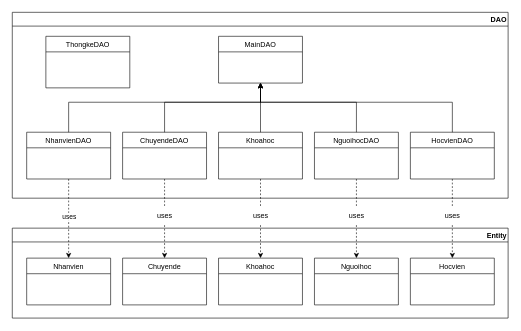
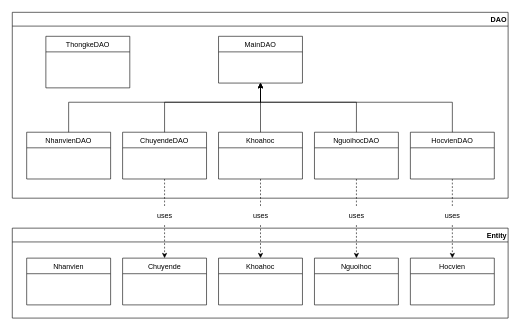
  <mxCell id="0" />
  <mxCell id="1" parent="0" />
  <mxCell id="2" value="DAO" style="swimlane;align=right;" parent="1" vertex="1"><mxGeometry y="20" width="827" height="310" as="geometry" x="20" /></mxCell>
  <mxCell id="3" value="ThongkeDAO" style="swimlane;fontStyle=0;childLayout=stackLayout;horizontal=1;startSize=26;fillColor=none;horizontalStack=0;resizeParent=1;resizeParentMax=0;resizeLast=0;collapsible=1;marginBottom=0;" parent="2" vertex="1"><mxGeometry x="56" y="40" width="140" height="86" as="geometry" /></mxCell>
  <mxCell id="4" style="text;html=1;align=center;verticalAlign=middle;resizable=0;points=[];autosize=1;strokeColor=none;fillColor=none;" parent="3" vertex="1"><mxGeometry y="26" width="140" height="20" as="geometry" /></mxCell>
  <mxCell id="5" style="text;html=1;align=center;verticalAlign=middle;resizable=0;points=[];autosize=1;strokeColor=none;fillColor=none;" parent="3" vertex="1"><mxGeometry y="46" width="140" height="20" as="geometry" /></mxCell>
  <mxCell id="6" style="text;html=1;align=center;verticalAlign=middle;resizable=0;points=[];autosize=1;strokeColor=none;fillColor=none;shadow=1;" parent="3" vertex="1"><mxGeometry y="66" width="140" height="20" as="geometry" /></mxCell>
  <mxCell id="7" value="MainDAO" style="swimlane;fontStyle=0;childLayout=stackLayout;horizontal=1;startSize=26;fillColor=none;horizontalStack=0;resizeParent=1;resizeParentMax=0;resizeLast=0;collapsible=1;marginBottom=0;" parent="2" vertex="1"><mxGeometry x="344" y="40" width="140" height="78" as="geometry" /></mxCell>
  <mxCell id="8" style="text;strokeColor=none;fillColor=none;align=left;verticalAlign=top;spacingLeft=4;spacingRight=4;overflow=hidden;rotatable=0;points=[[0,0.5],[1,0.5]];portConstraint=eastwest;" parent="7" vertex="1"><mxGeometry y="26" width="140" height="26" as="geometry" /></mxCell>
  <mxCell id="9" style="text;strokeColor=none;fillColor=none;align=left;verticalAlign=top;spacingLeft=4;spacingRight=4;overflow=hidden;rotatable=0;points=[[0,0.5],[1,0.5]];portConstraint=eastwest;" parent="7" vertex="1"><mxGeometry y="52" width="140" height="26" as="geometry" /></mxCell>
  <mxCell id="10" value="Khoahoc" style="swimlane;fontStyle=0;childLayout=stackLayout;horizontal=1;startSize=26;fillColor=none;horizontalStack=0;resizeParent=1;resizeParentMax=0;resizeLast=0;collapsible=1;marginBottom=0;" parent="2" vertex="1"><mxGeometry x="344" y="200" width="140" height="78" as="geometry" /></mxCell>
  <mxCell id="11" style="text;strokeColor=none;fillColor=none;align=left;verticalAlign=top;spacingLeft=4;spacingRight=4;overflow=hidden;rotatable=0;points=[[0,0.5],[1,0.5]];portConstraint=eastwest;" parent="10" vertex="1"><mxGeometry y="26" width="140" height="26" as="geometry" /></mxCell>
  <mxCell id="12" style="text;strokeColor=none;fillColor=none;align=left;verticalAlign=top;spacingLeft=4;spacingRight=4;overflow=hidden;rotatable=0;points=[[0,0.5],[1,0.5]];portConstraint=eastwest;" parent="10" vertex="1"><mxGeometry y="52" width="140" height="26" as="geometry" /></mxCell>
  <mxCell id="13" style="edgeStyle=orthogonalEdgeStyle;rounded=0;orthogonalLoop=1;jettySize=auto;html=1;" parent="2" source="14" target="9" edge="1"><mxGeometry relative="1" as="geometry"><Array as="points"><mxPoint x="574" y="150" /><mxPoint x="414" y="150" /></Array></mxGeometry></mxCell>
  <mxCell id="14" value="NguoihocDAO" style="swimlane;fontStyle=0;childLayout=stackLayout;horizontal=1;startSize=26;fillColor=none;horizontalStack=0;resizeParent=1;resizeParentMax=0;resizeLast=0;collapsible=1;marginBottom=0;" parent="2" vertex="1"><mxGeometry x="504" y="200" width="140" height="78" as="geometry" /></mxCell>
  <mxCell id="15" style="text;strokeColor=none;fillColor=none;align=left;verticalAlign=top;spacingLeft=4;spacingRight=4;overflow=hidden;rotatable=0;points=[[0,0.5],[1,0.5]];portConstraint=eastwest;" parent="14" vertex="1"><mxGeometry y="26" width="140" height="26" as="geometry" /></mxCell>
  <mxCell id="16" style="text;strokeColor=none;fillColor=none;align=left;verticalAlign=top;spacingLeft=4;spacingRight=4;overflow=hidden;rotatable=0;points=[[0,0.5],[1,0.5]];portConstraint=eastwest;" parent="14" vertex="1"><mxGeometry y="52" width="140" height="26" as="geometry" /></mxCell>
  <mxCell id="17" style="edgeStyle=orthogonalEdgeStyle;rounded=0;orthogonalLoop=1;jettySize=auto;html=1;" parent="2" source="18" target="9" edge="1"><mxGeometry relative="1" as="geometry"><Array as="points"><mxPoint x="94" y="150" /><mxPoint x="414" y="150" /></Array></mxGeometry></mxCell>
  <mxCell id="18" value="NhanvienDAO" style="swimlane;fontStyle=0;childLayout=stackLayout;horizontal=1;startSize=26;fillColor=none;horizontalStack=0;resizeParent=1;resizeParentMax=0;resizeLast=0;collapsible=1;marginBottom=0;" parent="2" vertex="1"><mxGeometry x="24" y="200" width="140" height="78" as="geometry" /></mxCell>
  <mxCell id="19" style="text;strokeColor=none;fillColor=none;align=left;verticalAlign=top;spacingLeft=4;spacingRight=4;overflow=hidden;rotatable=0;points=[[0,0.5],[1,0.5]];portConstraint=eastwest;" parent="18" vertex="1"><mxGeometry y="26" width="140" height="26" as="geometry" /></mxCell>
  <mxCell id="20" style="text;strokeColor=none;fillColor=none;align=left;verticalAlign=top;spacingLeft=4;spacingRight=4;overflow=hidden;rotatable=0;points=[[0,0.5],[1,0.5]];portConstraint=eastwest;" parent="18" vertex="1"><mxGeometry y="52" width="140" height="26" as="geometry" /></mxCell>
  <mxCell id="21" value="ChuyendeDAO" style="swimlane;fontStyle=0;childLayout=stackLayout;horizontal=1;startSize=26;fillColor=none;horizontalStack=0;resizeParent=1;resizeParentMax=0;resizeLast=0;collapsible=1;marginBottom=0;" parent="2" vertex="1"><mxGeometry x="184" y="200" width="140" height="78" as="geometry" /></mxCell>
  <mxCell id="22" style="text;strokeColor=none;fillColor=none;align=left;verticalAlign=top;spacingLeft=4;spacingRight=4;overflow=hidden;rotatable=0;points=[[0,0.5],[1,0.5]];portConstraint=eastwest;" parent="21" vertex="1"><mxGeometry y="26" width="140" height="26" as="geometry" /></mxCell>
  <mxCell id="23" style="text;strokeColor=none;fillColor=none;align=left;verticalAlign=top;spacingLeft=4;spacingRight=4;overflow=hidden;rotatable=0;points=[[0,0.5],[1,0.5]];portConstraint=eastwest;" parent="21" vertex="1"><mxGeometry y="52" width="140" height="26" as="geometry" /></mxCell>
  <mxCell id="24" style="edgeStyle=orthogonalEdgeStyle;rounded=0;orthogonalLoop=1;jettySize=auto;html=1;" parent="2" source="25" target="9" edge="1"><mxGeometry relative="1" as="geometry"><Array as="points"><mxPoint x="734" y="150" /><mxPoint x="414" y="150" /></Array></mxGeometry></mxCell>
  <mxCell id="25" value="HocvienDAO" style="swimlane;fontStyle=0;childLayout=stackLayout;horizontal=1;startSize=26;fillColor=none;horizontalStack=0;resizeParent=1;resizeParentMax=0;resizeLast=0;collapsible=1;marginBottom=0;" parent="2" vertex="1"><mxGeometry x="664" y="200" width="140" height="78" as="geometry" /></mxCell>
  <mxCell id="26" style="text;strokeColor=none;fillColor=none;align=left;verticalAlign=top;spacingLeft=4;spacingRight=4;overflow=hidden;rotatable=0;points=[[0,0.5],[1,0.5]];portConstraint=eastwest;" parent="25" vertex="1"><mxGeometry y="26" width="140" height="26" as="geometry" /></mxCell>
  <mxCell id="27" style="text;strokeColor=none;fillColor=none;align=left;verticalAlign=top;spacingLeft=4;spacingRight=4;overflow=hidden;rotatable=0;points=[[0,0.5],[1,0.5]];portConstraint=eastwest;" parent="25" vertex="1"><mxGeometry y="52" width="140" height="26" as="geometry" /></mxCell>
  <mxCell id="28" style="edgeStyle=orthogonalEdgeStyle;rounded=0;orthogonalLoop=1;jettySize=auto;html=1;" parent="2" source="10" target="9" edge="1"><mxGeometry relative="1" as="geometry"><mxPoint x="414" y="150" as="targetPoint" /><Array as="points"><mxPoint x="414" y="140" /><mxPoint x="414" y="140" /></Array></mxGeometry></mxCell>
  <mxCell id="29" style="edgeStyle=orthogonalEdgeStyle;rounded=0;orthogonalLoop=1;jettySize=auto;html=1;" parent="2" source="21" target="9" edge="1"><mxGeometry relative="1" as="geometry"><mxPoint x="254" y="150" as="targetPoint" /><Array as="points"><mxPoint x="254" y="150" /><mxPoint x="414" y="150" /></Array></mxGeometry></mxCell>
  <mxCell id="30" value="Entity" style="swimlane;align=right;" parent="1" vertex="1"><mxGeometry y="380" width="827" height="150" as="geometry" x="20" /></mxCell>
  <mxCell id="31" value="Khoahoc" style="swimlane;fontStyle=0;childLayout=stackLayout;horizontal=1;startSize=26;fillColor=none;horizontalStack=0;resizeParent=1;resizeParentMax=0;resizeLast=0;collapsible=1;marginBottom=0;" parent="30" vertex="1"><mxGeometry x="344" y="50" width="140" height="78" as="geometry" /></mxCell>
  <mxCell id="32" style="text;strokeColor=none;fillColor=none;align=left;verticalAlign=top;spacingLeft=4;spacingRight=4;overflow=hidden;rotatable=0;points=[[0,0.5],[1,0.5]];portConstraint=eastwest;" parent="31" vertex="1"><mxGeometry y="26" width="140" height="26" as="geometry" /></mxCell>
  <mxCell id="33" style="text;strokeColor=none;fillColor=none;align=left;verticalAlign=top;spacingLeft=4;spacingRight=4;overflow=hidden;rotatable=0;points=[[0,0.5],[1,0.5]];portConstraint=eastwest;" parent="31" vertex="1"><mxGeometry y="52" width="140" height="26" as="geometry" /></mxCell>
  <mxCell id="34" value="Nguoihoc" style="swimlane;fontStyle=0;childLayout=stackLayout;horizontal=1;startSize=26;fillColor=none;horizontalStack=0;resizeParent=1;resizeParentMax=0;resizeLast=0;collapsible=1;marginBottom=0;" parent="30" vertex="1"><mxGeometry x="504" y="50" width="140" height="78" as="geometry" /></mxCell>
  <mxCell id="35" style="text;strokeColor=none;fillColor=none;align=left;verticalAlign=top;spacingLeft=4;spacingRight=4;overflow=hidden;rotatable=0;points=[[0,0.5],[1,0.5]];portConstraint=eastwest;" parent="34" vertex="1"><mxGeometry y="26" width="140" height="26" as="geometry" /></mxCell>
  <mxCell id="36" style="text;strokeColor=none;fillColor=none;align=left;verticalAlign=top;spacingLeft=4;spacingRight=4;overflow=hidden;rotatable=0;points=[[0,0.5],[1,0.5]];portConstraint=eastwest;" parent="34" vertex="1"><mxGeometry y="52" width="140" height="26" as="geometry" /></mxCell>
  <mxCell id="37" value="Nhanvien" style="swimlane;fontStyle=0;childLayout=stackLayout;horizontal=1;startSize=26;fillColor=none;horizontalStack=0;resizeParent=1;resizeParentMax=0;resizeLast=0;collapsible=1;marginBottom=0;" parent="30" vertex="1"><mxGeometry x="24" y="50" width="140" height="78" as="geometry" /></mxCell>
  <mxCell id="38" style="text;strokeColor=none;fillColor=none;align=left;verticalAlign=top;spacingLeft=4;spacingRight=4;overflow=hidden;rotatable=0;points=[[0,0.5],[1,0.5]];portConstraint=eastwest;" parent="37" vertex="1"><mxGeometry y="26" width="140" height="26" as="geometry" /></mxCell>
  <mxCell id="39" style="text;strokeColor=none;fillColor=none;align=left;verticalAlign=top;spacingLeft=4;spacingRight=4;overflow=hidden;rotatable=0;points=[[0,0.5],[1,0.5]];portConstraint=eastwest;" parent="37" vertex="1"><mxGeometry y="52" width="140" height="26" as="geometry" /></mxCell>
  <mxCell id="40" value="Chuyende" style="swimlane;fontStyle=0;childLayout=stackLayout;horizontal=1;startSize=26;fillColor=none;horizontalStack=0;resizeParent=1;resizeParentMax=0;resizeLast=0;collapsible=1;marginBottom=0;" parent="30" vertex="1"><mxGeometry x="184" y="50" width="140" height="78" as="geometry" /></mxCell>
  <mxCell id="41" style="text;strokeColor=none;fillColor=none;align=left;verticalAlign=top;spacingLeft=4;spacingRight=4;overflow=hidden;rotatable=0;points=[[0,0.5],[1,0.5]];portConstraint=eastwest;" parent="40" vertex="1"><mxGeometry y="26" width="140" height="26" as="geometry" /></mxCell>
  <mxCell id="42" style="text;strokeColor=none;fillColor=none;align=left;verticalAlign=top;spacingLeft=4;spacingRight=4;overflow=hidden;rotatable=0;points=[[0,0.5],[1,0.5]];portConstraint=eastwest;" parent="40" vertex="1"><mxGeometry y="52" width="140" height="26" as="geometry" /></mxCell>
  <mxCell id="43" value="Hocvien" style="swimlane;fontStyle=0;childLayout=stackLayout;horizontal=1;startSize=26;fillColor=none;horizontalStack=0;resizeParent=1;resizeParentMax=0;resizeLast=0;collapsible=1;marginBottom=0;" parent="30" vertex="1"><mxGeometry x="664" y="50" width="140" height="78" as="geometry" /></mxCell>
  <mxCell id="44" style="text;strokeColor=none;fillColor=none;align=left;verticalAlign=top;spacingLeft=4;spacingRight=4;overflow=hidden;rotatable=0;points=[[0,0.5],[1,0.5]];portConstraint=eastwest;" parent="43" vertex="1"><mxGeometry y="26" width="140" height="26" as="geometry" /></mxCell>
  <mxCell id="45" style="text;strokeColor=none;fillColor=none;align=left;verticalAlign=top;spacingLeft=4;spacingRight=4;overflow=hidden;rotatable=0;points=[[0,0.5],[1,0.5]];portConstraint=eastwest;" parent="43" vertex="1"><mxGeometry y="52" width="140" height="26" as="geometry" /></mxCell>
- <mxCell id="46" value="" style="endArrow=classic;html=1;rounded=0;dashed=1;" parent="1" source="18" target="37" edge="1"><mxGeometry relative="1" as="geometry"><mxPoint x="110" y="300" as="sourcePoint" /><mxPoint x="290" y="284.5" as="targetPoint" /></mxGeometry></mxCell>
- <mxCell id="47" value="uses" style="edgeLabel;resizable=0;html=1;align=center;verticalAlign=middle;shadow=1;" parent="46" connectable="0" vertex="1"><mxGeometry relative="1" as="geometry"><mxPoint y="-4" as="offset" /></mxGeometry></mxCell>
  <mxCell id="48" style="edgeStyle=orthogonalEdgeStyle;rounded=0;orthogonalLoop=1;jettySize=auto;html=1;dashed=1;startArrow=none;" parent="1" source="52" target="40" edge="1"><mxGeometry relative="1" as="geometry" /></mxCell>
  <mxCell id="49" style="edgeStyle=orthogonalEdgeStyle;rounded=0;orthogonalLoop=1;jettySize=auto;html=1;dashed=1;startArrow=none;" parent="1" source="54" target="31" edge="1"><mxGeometry relative="1" as="geometry" /></mxCell>
  <mxCell id="50" style="edgeStyle=orthogonalEdgeStyle;rounded=0;orthogonalLoop=1;jettySize=auto;html=1;dashed=1;startArrow=none;" parent="1" source="56" target="34" edge="1"><mxGeometry relative="1" as="geometry" /></mxCell>
  <mxCell id="51" style="edgeStyle=orthogonalEdgeStyle;rounded=0;orthogonalLoop=1;jettySize=auto;html=1;dashed=1;startArrow=none;" parent="1" source="58" target="43" edge="1"><mxGeometry relative="1" as="geometry" /></mxCell>
  <mxCell id="52" value="uses" style="text;html=1;resizable=0;autosize=1;align=center;verticalAlign=middle;points=[];fillColor=none;strokeColor=none;rounded=0;shadow=1;" parent="1" vertex="1"><mxGeometry x="249" y="345" width="50" height="30" as="geometry" /></mxCell>
  <mxCell id="53" value="" style="edgeStyle=orthogonalEdgeStyle;rounded=0;orthogonalLoop=1;jettySize=auto;html=1;dashed=1;endArrow=none;" parent="1" source="21" target="52" edge="1"><mxGeometry relative="1" as="geometry"><mxPoint x="274" y="298" as="sourcePoint" /><mxPoint x="274" y="430" as="targetPoint" /></mxGeometry></mxCell>
  <mxCell id="54" value="uses" style="text;html=1;resizable=0;autosize=1;align=center;verticalAlign=middle;points=[];fillColor=none;strokeColor=none;rounded=0;shadow=1;" parent="1" vertex="1"><mxGeometry x="409" y="345" width="50" height="30" as="geometry" /></mxCell>
  <mxCell id="55" value="" style="edgeStyle=orthogonalEdgeStyle;rounded=0;orthogonalLoop=1;jettySize=auto;html=1;dashed=1;endArrow=none;" parent="1" source="10" target="54" edge="1"><mxGeometry relative="1" as="geometry"><mxPoint x="434" y="298" as="sourcePoint" /><mxPoint x="434" y="430" as="targetPoint" /></mxGeometry></mxCell>
  <mxCell id="56" value="uses" style="text;html=1;resizable=0;autosize=1;align=center;verticalAlign=middle;points=[];fillColor=none;strokeColor=none;rounded=0;shadow=1;" parent="1" vertex="1"><mxGeometry x="569" y="345" width="50" height="30" as="geometry" /></mxCell>
  <mxCell id="57" value="" style="edgeStyle=orthogonalEdgeStyle;rounded=0;orthogonalLoop=1;jettySize=auto;html=1;dashed=1;endArrow=none;" parent="1" source="14" target="56" edge="1"><mxGeometry relative="1" as="geometry"><mxPoint x="594" y="298" as="sourcePoint" /><mxPoint x="594" y="430" as="targetPoint" /></mxGeometry></mxCell>
  <mxCell id="58" value="uses" style="text;html=1;resizable=0;autosize=1;align=center;verticalAlign=middle;points=[];fillColor=none;strokeColor=none;rounded=0;shadow=1;" parent="1" vertex="1"><mxGeometry x="729" y="345" width="50" height="30" as="geometry" /></mxCell>
  <mxCell id="59" value="" style="edgeStyle=orthogonalEdgeStyle;rounded=0;orthogonalLoop=1;jettySize=auto;html=1;dashed=1;endArrow=none;" parent="1" source="25" target="58" edge="1"><mxGeometry relative="1" as="geometry"><mxPoint x="754" y="298" as="sourcePoint" /><mxPoint x="754" y="430" as="targetPoint" /></mxGeometry></mxCell>
